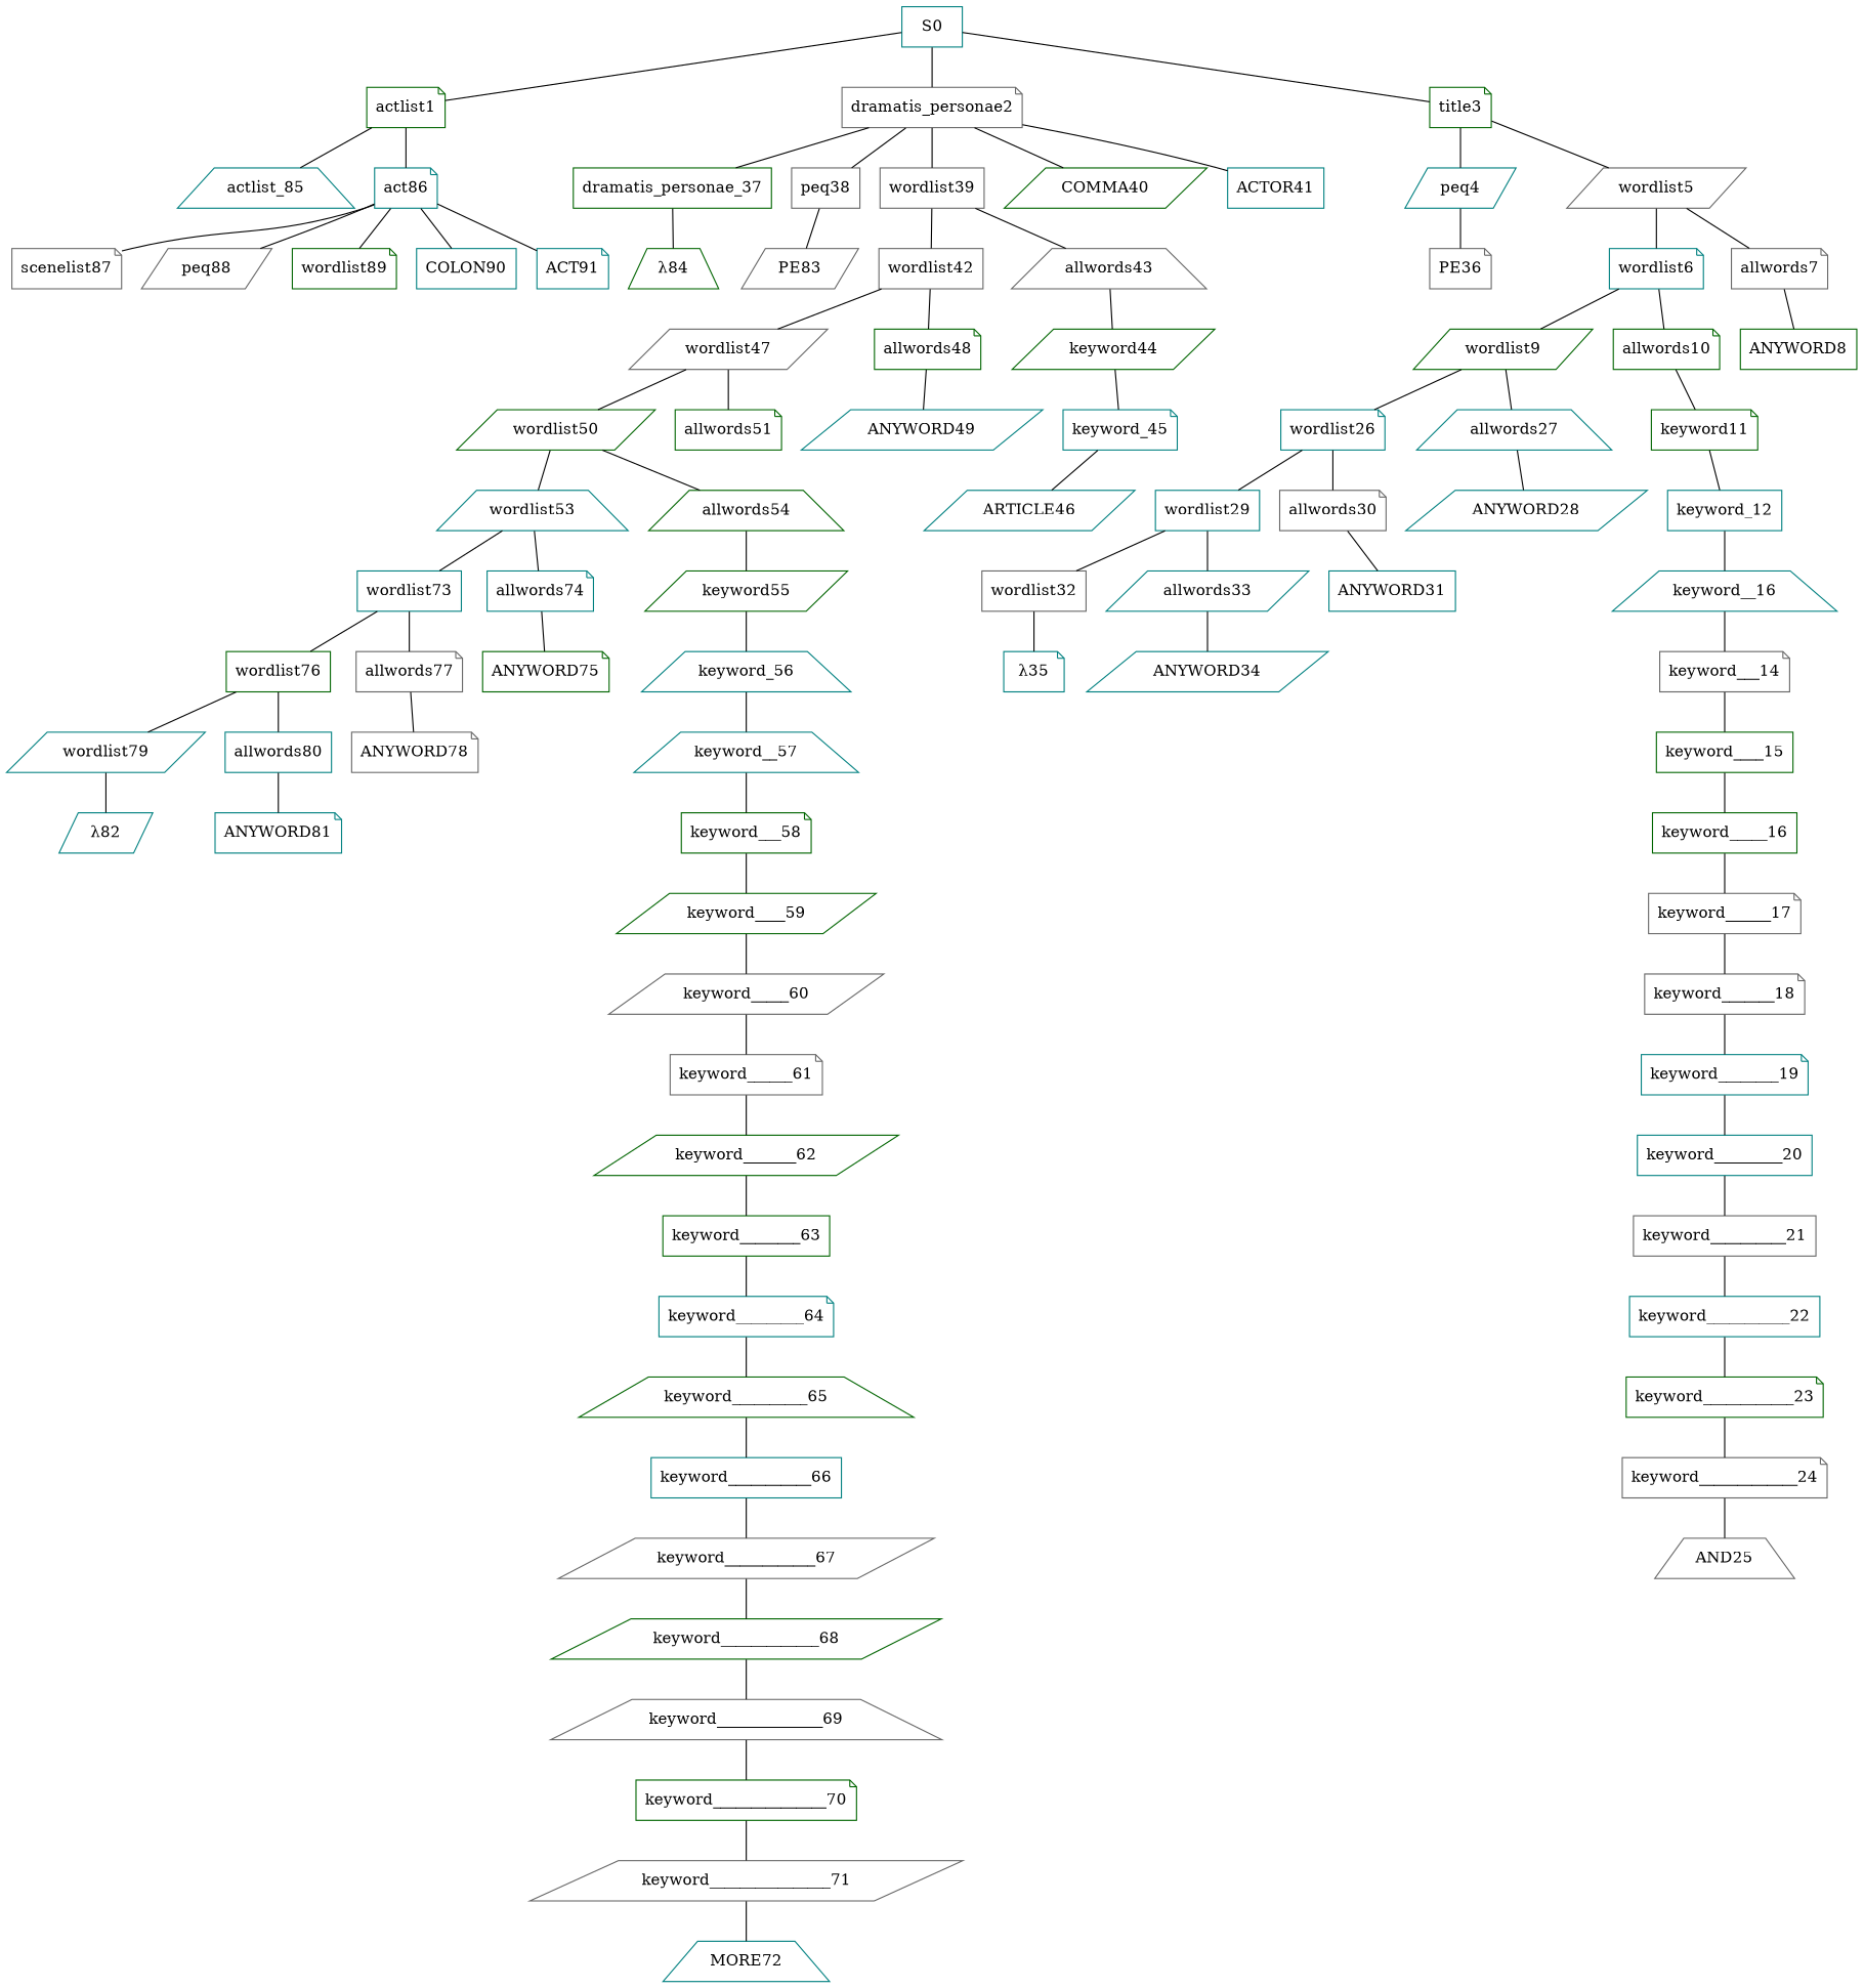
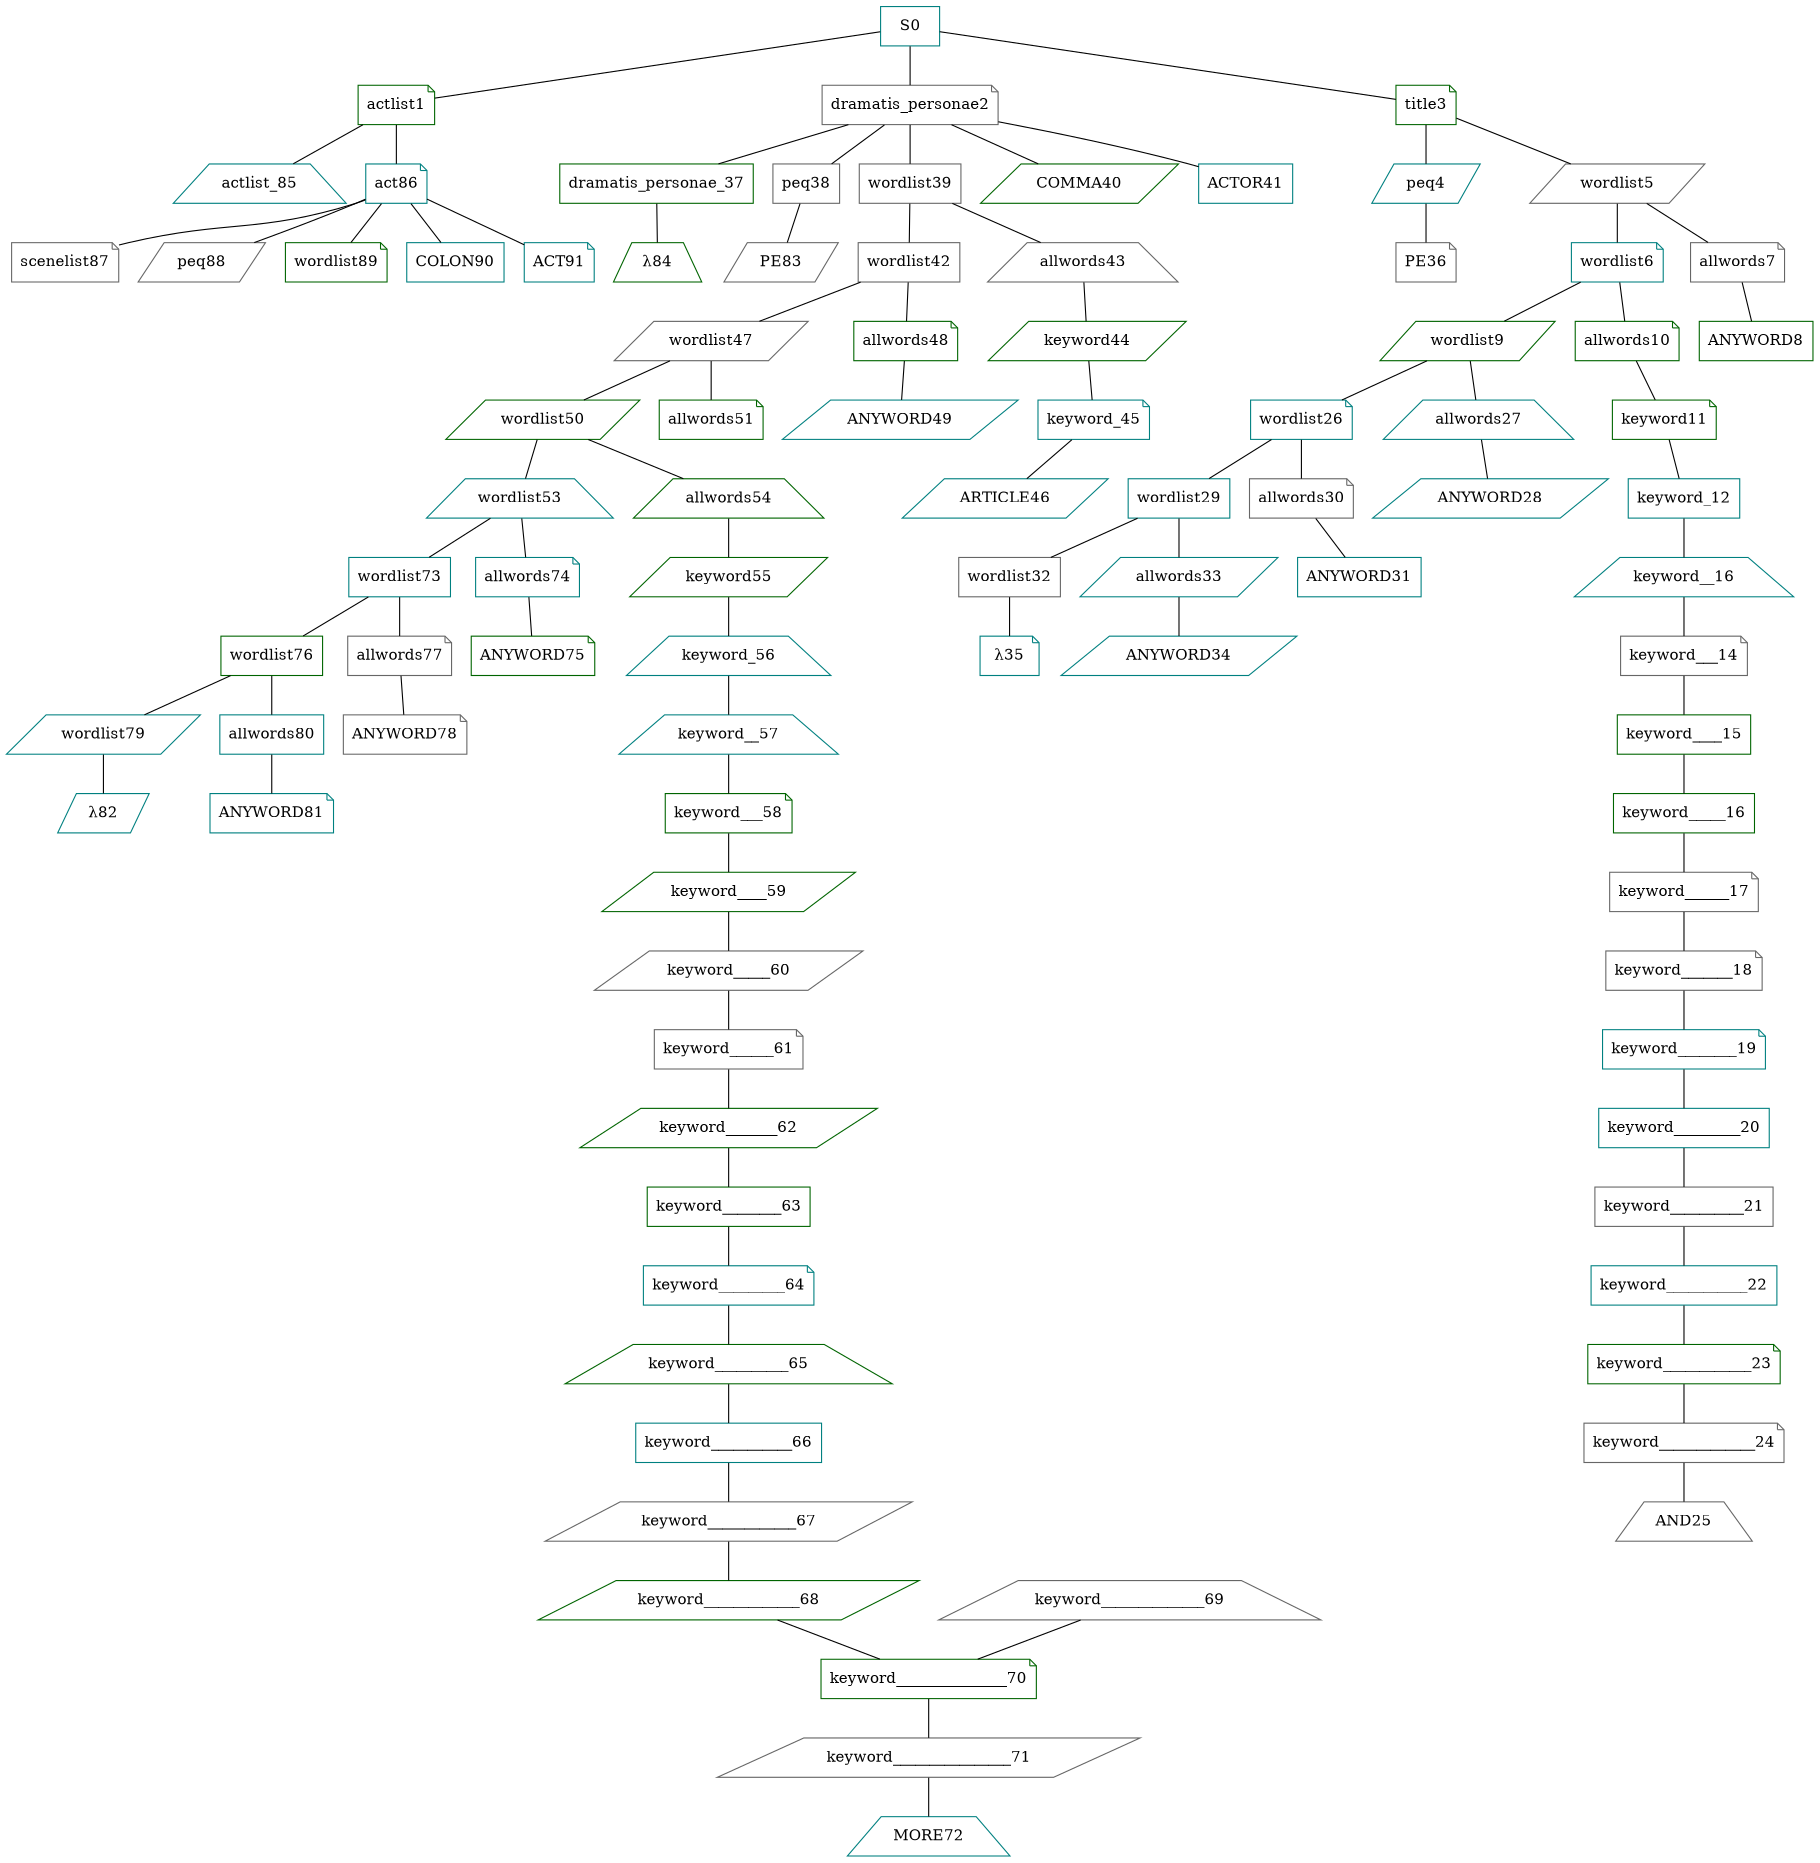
  strict graph {
    node [color=teal shape=note]
    S0 [shape=box]
    actlist1 [color=darkgreen]
    dramatis_personae2 [color=gray40]
    title3 [color=darkgreen]
    actlist_85 [shape=trapezium]
    act86
    dramatis_personae_37 [color=darkgreen shape=box]
    peq38 [color=gray40 shape=box]
    wordlist39 [color=gray40 shape=box]
    COMMA40 [color=darkgreen shape=parallelogram]
    ACTOR41 [shape=box]
    peq4 [shape=parallelogram]
    wordlist5 [color=gray40 shape=parallelogram]
    scenelist87 [color=gray40]
    peq88 [color=gray40 shape=parallelogram]
    wordlist89 [color=darkgreen]
    COLON90 [shape=box]
    ACT91
    "λ84" [color=darkgreen shape=trapezium]
    PE83 [color=gray40 shape=parallelogram]
    wordlist42 [color=gray40 shape=box]
    allwords43 [color=gray40 shape=trapezium]
    PE36 [color=gray40]
    wordlist6
    allwords7 [color=gray40]
    wordlist9 [color=darkgreen shape=parallelogram]
    allwords10 [color=darkgreen]
    ANYWORD8 [color=darkgreen shape=box]
    wordlist26
    allwords27 [shape=trapezium]
    keyword11 [color=darkgreen]
    wordlist29 [shape=box]
    allwords30 [color=gray40]
    ANYWORD28 [shape=parallelogram]
    keyword_12 [shape=box]
    n36 [label=keyword__16 shape=trapezium]
    keyword___14 [color=gray40]
    keyword____15 [color=darkgreen shape=box]
    keyword_____16 [color=darkgreen shape=box]
    keyword______17 [color=gray40]
    keyword_______18 [color=gray40]
    keyword________19
    keyword_________20 [shape=box]
    keyword__________21 [color=gray40 shape=box]
    keyword___________22 [shape=box]
    keyword____________23 [color=darkgreen]
    keyword_____________24 [color=gray40]
    AND25 [color=gray40 shape=trapezium]
    wordlist32 [color=gray40 shape=box]
    allwords33 [shape=parallelogram]
    ANYWORD31 [shape=box]
    "λ35"
    ANYWORD34 [shape=parallelogram]
    wordlist47 [color=gray40 shape=parallelogram]
    allwords48 [color=darkgreen]
    keyword44 [color=darkgreen shape=parallelogram]
    wordlist50 [color=darkgreen shape=parallelogram]
    allwords51 [color=darkgreen]
    ANYWORD49 [shape=parallelogram]
    keyword_45
    ARTICLE46 [shape=parallelogram]
    wordlist53 [shape=trapezium]
    allwords54 [color=darkgreen shape=trapezium]
    wordlist73 [shape=box]
    allwords74
    keyword55 [color=darkgreen shape=parallelogram]
    wordlist76 [color=darkgreen shape=box]
    allwords77 [color=gray40]
    ANYWORD75 [color=darkgreen]
    keyword_56 [shape=trapezium]
    keyword__57 [shape=trapezium]
    keyword___58 [color=darkgreen]
    keyword____59 [color=darkgreen shape=parallelogram]
    keyword_____60 [color=gray40 shape=parallelogram]
    keyword______61 [color=gray40]
    keyword_______62 [color=darkgreen shape=parallelogram]
    keyword________63 [color=darkgreen shape=box]
    keyword_________64
    keyword__________65 [color=darkgreen shape=trapezium]
    keyword___________66 [shape=box]
    keyword____________67 [color=gray40 shape=parallelogram]
    keyword_____________68 [color=darkgreen shape=parallelogram]
    keyword______________69 [color=gray40 shape=trapezium]
    keyword_______________70 [color=darkgreen]
    keyword________________71 [color=gray40 shape=parallelogram]
    MORE72 [shape=trapezium]
    wordlist79 [shape=parallelogram]
    allwords80 [shape=box]
    ANYWORD78 [color=gray40]
    "λ82" [shape=parallelogram]
    ANYWORD81
    S0 -- actlist1
    S0 -- dramatis_personae2
    S0 -- title3
    actlist1 -- actlist_85
    actlist1 -- act86
    dramatis_personae2 -- dramatis_personae_37
    dramatis_personae2 -- peq38
    dramatis_personae2 -- wordlist39
    dramatis_personae2 -- COMMA40
    dramatis_personae2 -- ACTOR41
    title3 -- peq4
    title3 -- wordlist5
    act86 -- scenelist87
    act86 -- peq88
    act86 -- wordlist89
    act86 -- COLON90
    act86 -- ACT91
    dramatis_personae_37 -- "λ84"
    peq38 -- PE83
    wordlist39 -- wordlist42
    wordlist39 -- allwords43
    peq4 -- PE36
    wordlist5 -- wordlist6
    wordlist5 -- allwords7
    wordlist42 -- wordlist47
    wordlist42 -- allwords48
    allwords43 -- keyword44
    wordlist6 -- wordlist9
    wordlist6 -- allwords10
    allwords7 -- ANYWORD8
    wordlist9 -- wordlist26
    wordlist9 -- allwords27
    allwords10 -- keyword11
    wordlist26 -- wordlist29
    wordlist26 -- allwords30
    allwords27 -- ANYWORD28
    keyword11 -- keyword_12
    wordlist29 -- wordlist32
    wordlist29 -- allwords33
    allwords30 -- ANYWORD31
    keyword_12 -- n36
    n36 -- keyword___14
    keyword___14 -- keyword____15
    keyword____15 -- keyword_____16
    keyword_____16 -- keyword______17
    keyword______17 -- keyword_______18
    keyword_______18 -- keyword________19
    keyword________19 -- keyword_________20
    keyword_________20 -- keyword__________21
    keyword__________21 -- keyword___________22
    keyword___________22 -- keyword____________23
    keyword____________23 -- keyword_____________24
    keyword_____________24 -- AND25
    wordlist32 -- "λ35"
    allwords33 -- ANYWORD34
    wordlist47 -- wordlist50
    wordlist47 -- allwords51
    allwords48 -- ANYWORD49
    keyword44 -- keyword_45
    wordlist50 -- wordlist53
    wordlist50 -- allwords54
    keyword_45 -- ARTICLE46
    wordlist53 -- wordlist73
    wordlist53 -- allwords74
    allwords54 -- keyword55
    wordlist73 -- wordlist76
    wordlist73 -- allwords77
    allwords74 -- ANYWORD75
    keyword55 -- keyword_56
    wordlist76 -- wordlist79
    wordlist76 -- allwords80
    allwords77 -- ANYWORD78
    keyword_56 -- keyword__57
    keyword__57 -- keyword___58
    keyword___58 -- keyword____59
    keyword____59 -- keyword_____60
    keyword_____60 -- keyword______61
    keyword______61 -- keyword_______62
    keyword_______62 -- keyword________63
    keyword________63 -- keyword_________64
    keyword_________64 -- keyword__________65
    keyword__________65 -- keyword___________66
    keyword___________66 -- keyword____________67
    keyword____________67 -- keyword_____________68
-   keyword_____________68 -- keyword______________69
+   keyword_____________68 -- keyword_______________70
    keyword______________69 -- keyword_______________70
    keyword_______________70 -- keyword________________71
    keyword________________71 -- MORE72
    wordlist79 -- "λ82"
    allwords80 -- ANYWORD81
  }
